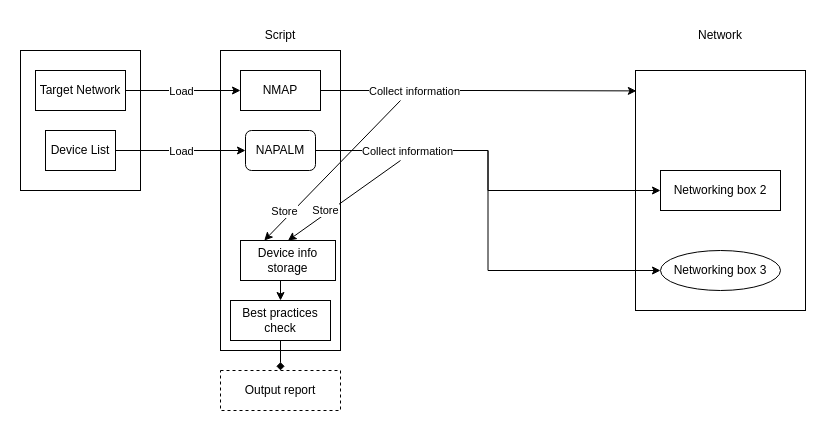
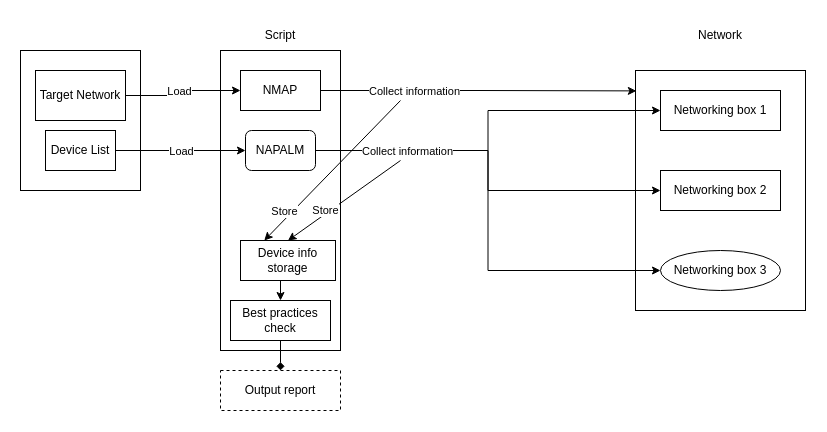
  <mxCell id="0" />
  <mxCell id="1" parent="0" />
  <mxCell id="2" value="" style="rounded=0;whiteSpace=wrap;html=1;" vertex="1" parent="1"><mxGeometry x="635" y="70" width="170" height="240" as="geometry" /></mxCell>
  <mxCell id="3" value="" style="rounded=0;whiteSpace=wrap;html=1;" vertex="1" parent="1"><mxGeometry x="220" y="50" width="120" height="300" as="geometry" /></mxCell>
+ <mxCell id="4" style="edgeStyle=orthogonalEdgeStyle;rounded=0;orthogonalLoop=1;jettySize=auto;html=1;exitX=1;exitY=0.5;exitDx=0;exitDy=0;" edge="1" parent="1" source="25" target="8"><mxGeometry relative="1" as="geometry" /></mxCell>
  <mxCell id="5" style="edgeStyle=orthogonalEdgeStyle;rounded=0;orthogonalLoop=1;jettySize=auto;html=1;exitX=1;exitY=0.5;exitDx=0;exitDy=0;entryX=0;entryY=0.5;entryDx=0;entryDy=0;" edge="1" parent="1" source="25" target="13"><mxGeometry relative="1" as="geometry" /></mxCell>
  <mxCell id="6" style="edgeStyle=orthogonalEdgeStyle;rounded=0;orthogonalLoop=1;jettySize=auto;html=1;exitX=1;exitY=0.5;exitDx=0;exitDy=0;entryX=0;entryY=0.5;entryDx=0;entryDy=0;" edge="1" parent="1" source="25" target="12"><mxGeometry relative="1" as="geometry" /></mxCell>
  <mxCell id="7" value="Collect information" style="edgeLabel;html=1;align=center;verticalAlign=middle;resizable=0;points=[];" vertex="1" connectable="0" parent="6"><mxGeometry x="-0.61" relative="1" as="geometry"><mxPoint as="offset" /></mxGeometry></mxCell>
+ <mxCell id="8" value="Networking box 1" style="rounded=0;whiteSpace=wrap;html=1;" vertex="1" parent="1"><mxGeometry x="660" y="90" width="120" height="40" as="geometry" /></mxCell>
  <mxCell id="9" style="edgeStyle=orthogonalEdgeStyle;rounded=0;orthogonalLoop=1;jettySize=auto;html=1;exitX=1;exitY=0.5;exitDx=0;exitDy=0;entryX=0.005;entryY=0.085;entryDx=0;entryDy=0;entryPerimeter=0;" edge="1" parent="1" source="11" target="2"><mxGeometry relative="1" as="geometry" /></mxCell>
  <mxCell id="10" value="Collect information&lt;br&gt;" style="edgeLabel;html=1;align=center;verticalAlign=middle;resizable=0;points=[];" vertex="1" connectable="0" parent="9"><mxGeometry x="-0.411" y="-2" relative="1" as="geometry"><mxPoint y="-2" as="offset" /></mxGeometry></mxCell>
  <mxCell id="11" value="NMAP" style="rounded=0;whiteSpace=wrap;html=1;" vertex="1" parent="1"><mxGeometry x="240" y="70" width="80" height="40" as="geometry" /></mxCell>
  <mxCell id="12" value="Networking box 3" style="ellipse;whiteSpace=wrap;html=1;" vertex="1" parent="1"><mxGeometry x="660" y="250" width="120" height="40" as="geometry" /></mxCell>
  <mxCell id="13" value="Networking box 2" style="rounded=0;whiteSpace=wrap;html=1;" vertex="1" parent="1"><mxGeometry x="660" y="170" width="120" height="40" as="geometry" /></mxCell>
  <mxCell id="14" value="Network" style="text;html=1;strokeColor=none;fillColor=none;align=center;verticalAlign=middle;whiteSpace=wrap;rounded=0;" vertex="1" parent="1"><mxGeometry x="690" y="20" width="60" height="30" as="geometry" /></mxCell>
  <mxCell id="15" value="" style="rounded=0;whiteSpace=wrap;html=1;" vertex="1" parent="1"><mxGeometry y="50" width="120" height="140" as="geometry" x="20" /></mxCell>
  <mxCell id="16" style="edgeStyle=orthogonalEdgeStyle;rounded=0;orthogonalLoop=1;jettySize=auto;html=1;exitX=1;exitY=0.5;exitDx=0;exitDy=0;" edge="1" parent="1" source="18" target="25"><mxGeometry relative="1" as="geometry" /></mxCell>
  <mxCell id="17" value="Load" style="edgeLabel;html=1;align=center;verticalAlign=middle;resizable=0;points=[];" vertex="1" connectable="0" parent="16"><mxGeometry x="0.298" y="-2" relative="1" as="geometry"><mxPoint x="-19" y="-2" as="offset" /></mxGeometry></mxCell>
  <mxCell id="18" value="Device List" style="rounded=0;whiteSpace=wrap;html=1;" vertex="1" parent="1"><mxGeometry x="45" y="130" width="70" height="40" as="geometry" /></mxCell>
  <mxCell id="19" style="edgeStyle=orthogonalEdgeStyle;rounded=0;orthogonalLoop=1;jettySize=auto;html=1;exitX=1;exitY=0.5;exitDx=0;exitDy=0;entryX=0;entryY=0.5;entryDx=0;entryDy=0;" edge="1" parent="1" source="21" target="11"><mxGeometry relative="1" as="geometry" /></mxCell>
  <mxCell id="20" value="Load" style="edgeLabel;html=1;align=center;verticalAlign=middle;resizable=0;points=[];" vertex="1" connectable="0" parent="19"><mxGeometry x="0.246" y="2" relative="1" as="geometry"><mxPoint x="-17" y="2" as="offset" /></mxGeometry></mxCell>
- <mxCell id="21" value="Target Network" style="rounded=0;whiteSpace=wrap;html=1;" vertex="1" parent="1"><mxGeometry x="35" y="70" width="90" height="40" as="geometry" /></mxCell>
+ <mxCell id="21" value="Target Network" style="rounded=0;whiteSpace=wrap;html=1;" vertex="1" parent="1"><mxGeometry x="35" y="70" width="90" height="50" as="geometry" /></mxCell>
  <mxCell id="22" value="Script" style="text;html=1;strokeColor=none;fillColor=none;align=center;verticalAlign=middle;whiteSpace=wrap;rounded=0;" vertex="1" parent="1"><mxGeometry x="250" y="20" width="60" height="30" as="geometry" /></mxCell>
  <mxCell id="23" style="edgeStyle=orthogonalEdgeStyle;rounded=0;orthogonalLoop=1;jettySize=auto;html=1;exitX=0.5;exitY=1;exitDx=0;exitDy=0;entryX=0.5;entryY=0;entryDx=0;entryDy=0;" edge="1" parent="1" source="24" target="32"><mxGeometry relative="1" as="geometry" /></mxCell>
  <mxCell id="24" value="Device info storage" style="rounded=0;whiteSpace=wrap;html=1;" vertex="1" parent="1"><mxGeometry x="240" y="240" width="95" height="40" as="geometry" /></mxCell>
  <mxCell id="25" value="NAPALM" style="whiteSpace=wrap;html=1;rounded=1;" vertex="1" parent="1"><mxGeometry x="245" y="130" width="70" height="40" as="geometry" /></mxCell>
  <mxCell id="26" value="" style="endArrow=classic;html=1;rounded=0;entryX=0.5;entryY=0;entryDx=0;entryDy=0;" edge="1" parent="1" target="24"><mxGeometry width="50" height="50" relative="1" as="geometry"><mxPoint x="400" y="160" as="sourcePoint" /><mxPoint x="450" y="180" as="targetPoint" /></mxGeometry></mxCell>
  <mxCell id="27" value="Store" style="edgeLabel;html=1;align=center;verticalAlign=middle;resizable=0;points=[];" vertex="1" connectable="0" parent="26"><mxGeometry x="0.202" y="1" relative="1" as="geometry"><mxPoint x="-8" y="1" as="offset" /></mxGeometry></mxCell>
  <mxCell id="28" value="" style="endArrow=classic;html=1;rounded=0;entryX=0.25;entryY=0;entryDx=0;entryDy=0;" edge="1" parent="1" target="24"><mxGeometry width="50" height="50" relative="1" as="geometry"><mxPoint x="400" y="100" as="sourcePoint" /><mxPoint x="450" y="180" as="targetPoint" /></mxGeometry></mxCell>
  <mxCell id="29" value="Store" style="edgeLabel;html=1;align=center;verticalAlign=middle;resizable=0;points=[];" vertex="1" connectable="0" parent="28"><mxGeometry x="0.557" y="-1" relative="1" as="geometry"><mxPoint x="-10" y="2" as="offset" /></mxGeometry></mxCell>
  <mxCell id="30" value="Output report" style="rounded=0;whiteSpace=wrap;html=1;dashed=1;" vertex="1" parent="1"><mxGeometry x="220" y="370" width="120" height="40" as="geometry" /></mxCell>
  <mxCell id="31" style="edgeStyle=orthogonalEdgeStyle;rounded=0;orthogonalLoop=1;jettySize=auto;html=1;exitX=0.5;exitY=1;exitDx=0;exitDy=0;entryX=0.5;entryY=0;entryDx=0;entryDy=0;endArrow=diamond;" edge="1" parent="1" source="32" target="30"><mxGeometry relative="1" as="geometry" /></mxCell>
  <mxCell id="32" value="Best practices check" style="rounded=0;whiteSpace=wrap;html=1;" vertex="1" parent="1"><mxGeometry x="230" y="300" width="100" height="40" as="geometry" /></mxCell>
